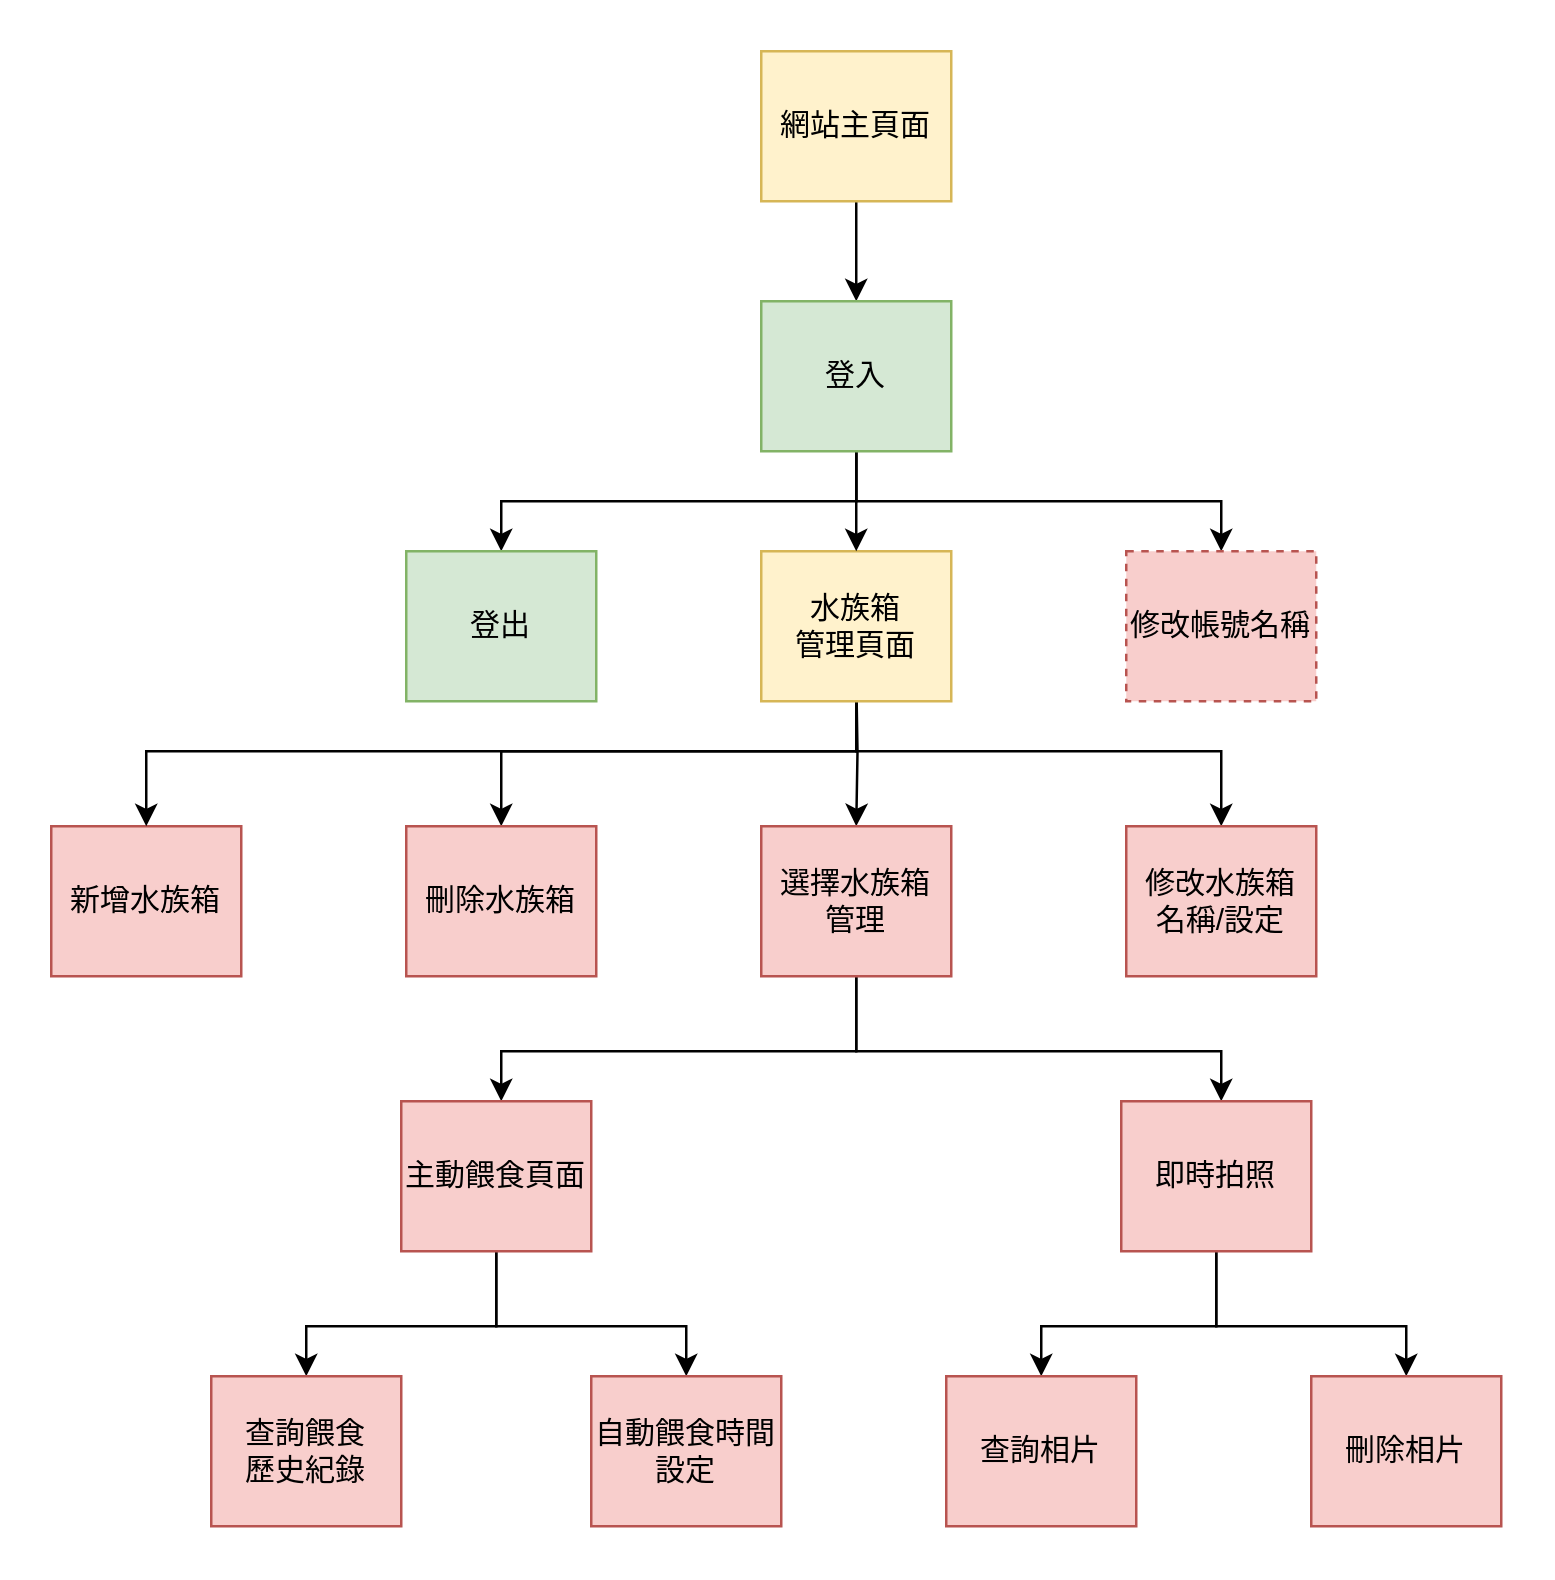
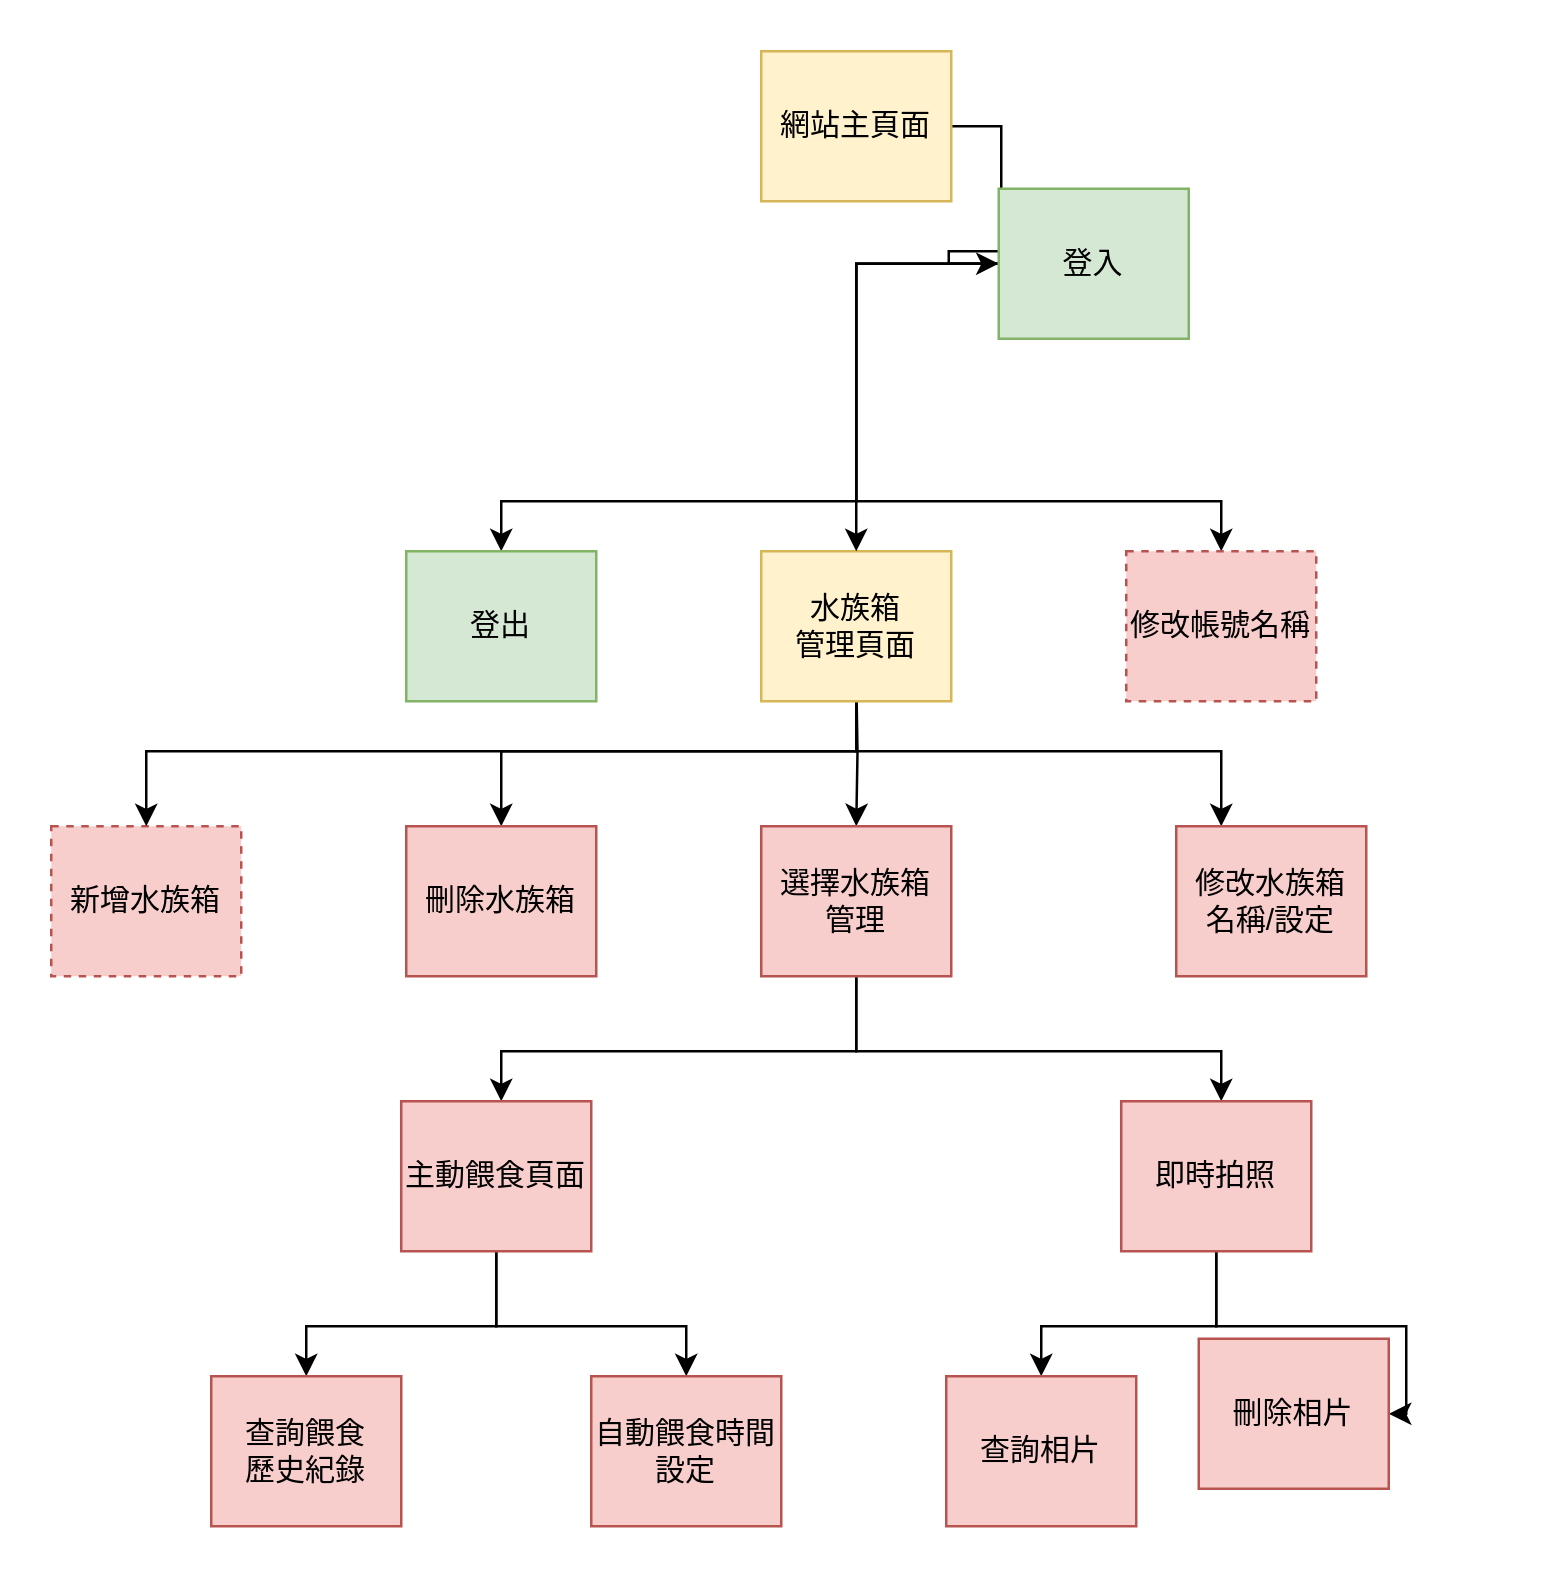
  <mxCell id="0" />
  <mxCell id="1" parent="0" />
  <mxCell id="2" style="edgeStyle=orthogonalEdgeStyle;rounded=0;orthogonalLoop=1;jettySize=auto;html=1;fillColor=#d5e8d4;strokeColor=#000000;" edge="1" parent="1" source="3" target="14"><mxGeometry relative="1" as="geometry" /></mxCell>
  <mxCell id="3" value="網站主頁面" style="rounded=0;whiteSpace=wrap;html=1;fillColor=#fff2cc;strokeColor=#d6b656;" parent="1" vertex="1"><mxGeometry x="304" y="20" width="76" height="60" as="geometry" /></mxCell>
- <mxCell id="4" value="新增水族箱" style="rounded=0;whiteSpace=wrap;html=1;fillColor=#f8cecc;strokeColor=#b85450;" parent="1" vertex="1"><mxGeometry x="20" y="330" width="76" height="60" as="geometry" /></mxCell>
+ <mxCell id="4" value="新增水族箱" style="rounded=0;whiteSpace=wrap;html=1;fillColor=#f8cecc;strokeColor=#b85450;dashed=1;" parent="1" vertex="1"><mxGeometry x="20" y="330" width="76" height="60" as="geometry" /></mxCell>
  <mxCell id="5" style="edgeStyle=orthogonalEdgeStyle;rounded=0;orthogonalLoop=1;jettySize=auto;html=1;" edge="1" parent="1" target="18"><mxGeometry relative="1" as="geometry"><mxPoint x="342" y="270" as="sourcePoint" /></mxGeometry></mxCell>
  <mxCell id="6" style="edgeStyle=orthogonalEdgeStyle;rounded=0;orthogonalLoop=1;jettySize=auto;html=1;" edge="1" parent="1" target="20"><mxGeometry relative="1" as="geometry"><mxPoint x="342" y="270" as="sourcePoint" /><Array as="points"><mxPoint x="342" y="300" /><mxPoint x="488" y="300" /></Array></mxGeometry></mxCell>
  <mxCell id="7" style="edgeStyle=orthogonalEdgeStyle;rounded=0;orthogonalLoop=1;jettySize=auto;html=1;" edge="1" parent="1" target="10"><mxGeometry relative="1" as="geometry"><mxPoint x="342" y="270" as="sourcePoint" /><Array as="points"><mxPoint x="342" y="300" /><mxPoint x="200" y="300" /></Array></mxGeometry></mxCell>
  <mxCell id="8" style="edgeStyle=orthogonalEdgeStyle;rounded=0;orthogonalLoop=1;jettySize=auto;html=1;" edge="1" parent="1" target="4"><mxGeometry relative="1" as="geometry"><mxPoint x="342" y="270" as="sourcePoint" /><Array as="points"><mxPoint x="342" y="300" /><mxPoint x="58" y="300" /></Array></mxGeometry></mxCell>
  <mxCell id="9" value="水族箱&lt;div&gt;管理頁面&lt;/div&gt;" style="rounded=0;whiteSpace=wrap;html=1;fillColor=#fff2cc;strokeColor=#d6b656;" parent="1" vertex="1"><mxGeometry x="304" y="220" width="76" height="60" as="geometry" /></mxCell>
  <mxCell id="10" value="刪除水族箱" style="rounded=0;whiteSpace=wrap;html=1;fillColor=#f8cecc;strokeColor=#b85450;" parent="1" vertex="1"><mxGeometry x="162" y="330" width="76" height="60" as="geometry" /></mxCell>
  <mxCell id="11" style="edgeStyle=orthogonalEdgeStyle;rounded=0;orthogonalLoop=1;jettySize=auto;html=1;" edge="1" parent="1" source="14" target="9"><mxGeometry relative="1" as="geometry" /></mxCell>
  <mxCell id="12" style="edgeStyle=orthogonalEdgeStyle;rounded=0;orthogonalLoop=1;jettySize=auto;html=1;" edge="1" parent="1" source="14" target="15"><mxGeometry relative="1" as="geometry"><Array as="points"><mxPoint x="342" y="200" /><mxPoint x="200" y="200" /></Array></mxGeometry></mxCell>
  <mxCell id="13" style="edgeStyle=orthogonalEdgeStyle;rounded=0;orthogonalLoop=1;jettySize=auto;html=1;" edge="1" parent="1" source="14" target="19"><mxGeometry relative="1" as="geometry"><Array as="points"><mxPoint x="342" y="200" /><mxPoint x="488" y="200" /></Array></mxGeometry></mxCell>
- <mxCell id="14" value="登入" style="rounded=0;whiteSpace=wrap;html=1;fillColor=#d5e8d4;strokeColor=#82b366;" vertex="1" parent="1"><mxGeometry x="304" y="120" width="76" height="60" as="geometry" /></mxCell>
+ <mxCell id="14" value="登入" style="rounded=0;whiteSpace=wrap;html=1;fillColor=#d5e8d4;strokeColor=#82b366;" vertex="1" parent="1"><mxGeometry x="399" y="75" width="76" height="60" as="geometry" /></mxCell>
  <mxCell id="15" value="登出" style="rounded=0;whiteSpace=wrap;html=1;fillColor=#d5e8d4;strokeColor=#82b366;" vertex="1" parent="1"><mxGeometry x="162" y="220" width="76" height="60" as="geometry" /></mxCell>
  <mxCell id="16" style="edgeStyle=orthogonalEdgeStyle;rounded=0;orthogonalLoop=1;jettySize=auto;html=1;" edge="1" parent="1" source="18" target="27"><mxGeometry relative="1" as="geometry"><Array as="points"><mxPoint x="342" y="420" /><mxPoint x="488" y="420" /></Array></mxGeometry></mxCell>
  <mxCell id="17" style="edgeStyle=orthogonalEdgeStyle;rounded=0;orthogonalLoop=1;jettySize=auto;html=1;" edge="1" parent="1" source="18" target="23"><mxGeometry relative="1" as="geometry"><Array as="points"><mxPoint x="342" y="420" /><mxPoint x="200" y="420" /></Array></mxGeometry></mxCell>
  <mxCell id="18" value="選擇水族箱&lt;div&gt;管理&lt;/div&gt;" style="rounded=0;whiteSpace=wrap;html=1;fillColor=#f8cecc;strokeColor=#b85450;" vertex="1" parent="1"><mxGeometry x="304" y="330" width="76" height="60" as="geometry" /></mxCell>
  <mxCell id="19" value="修改帳號名稱" style="rounded=0;whiteSpace=wrap;html=1;fillColor=#f8cecc;strokeColor=#b85450;dashed=1;" vertex="1" parent="1"><mxGeometry x="450" y="220" width="76" height="60" as="geometry" /></mxCell>
- <mxCell id="20" value="修改水族箱&lt;div&gt;名稱/設定&lt;/div&gt;" style="rounded=0;whiteSpace=wrap;html=1;fillColor=#f8cecc;strokeColor=#b85450;" vertex="1" parent="1"><mxGeometry x="450" y="330" width="76" height="60" as="geometry" /></mxCell>
+ <mxCell id="20" value="修改水族箱&lt;div&gt;名稱/設定&lt;/div&gt;" style="rounded=0;whiteSpace=wrap;html=1;fillColor=#f8cecc;strokeColor=#b85450;" vertex="1" parent="1"><mxGeometry x="470" y="330" width="76" height="60" as="geometry" /></mxCell>
  <mxCell id="21" value="" style="edgeStyle=orthogonalEdgeStyle;rounded=0;orthogonalLoop=1;jettySize=auto;html=1;" edge="1" parent="1" source="23" target="24"><mxGeometry relative="1" as="geometry"><Array as="points"><mxPoint x="198" y="530" /><mxPoint x="274" y="530" /></Array></mxGeometry></mxCell>
  <mxCell id="22" style="edgeStyle=orthogonalEdgeStyle;rounded=0;orthogonalLoop=1;jettySize=auto;html=1;" edge="1" parent="1" source="23" target="30"><mxGeometry relative="1" as="geometry"><Array as="points"><mxPoint x="198" y="530" /><mxPoint x="122" y="530" /></Array></mxGeometry></mxCell>
  <mxCell id="23" value="主動餵食頁面" style="rounded=0;whiteSpace=wrap;html=1;fillColor=#f8cecc;strokeColor=#b85450;" vertex="1" parent="1"><mxGeometry x="160" y="440" width="76" height="60" as="geometry" /></mxCell>
  <mxCell id="24" value="自動餵食時間設定" style="rounded=0;whiteSpace=wrap;html=1;fillColor=#f8cecc;strokeColor=#b85450;" vertex="1" parent="1"><mxGeometry x="236" y="550" width="76" height="60" as="geometry" /></mxCell>
  <mxCell id="25" value="" style="edgeStyle=orthogonalEdgeStyle;rounded=0;orthogonalLoop=1;jettySize=auto;html=1;" edge="1" parent="1" source="27" target="28"><mxGeometry relative="1" as="geometry"><Array as="points"><mxPoint x="486" y="530" /><mxPoint x="416" y="530" /></Array></mxGeometry></mxCell>
  <mxCell id="26" style="edgeStyle=orthogonalEdgeStyle;rounded=0;orthogonalLoop=1;jettySize=auto;html=1;" edge="1" parent="1" source="27" target="29"><mxGeometry relative="1" as="geometry"><Array as="points"><mxPoint x="486" y="530" /><mxPoint x="562" y="530" /></Array></mxGeometry></mxCell>
  <mxCell id="27" value="即時拍照" style="rounded=0;whiteSpace=wrap;html=1;fillColor=#f8cecc;strokeColor=#b85450;" vertex="1" parent="1"><mxGeometry x="448" y="440" width="76" height="60" as="geometry" /></mxCell>
  <mxCell id="28" value="查詢相片" style="rounded=0;whiteSpace=wrap;html=1;fillColor=#f8cecc;strokeColor=#b85450;" vertex="1" parent="1"><mxGeometry x="378" y="550" width="76" height="60" as="geometry" /></mxCell>
- <mxCell id="29" value="刪除相片" style="rounded=0;whiteSpace=wrap;html=1;fillColor=#f8cecc;strokeColor=#b85450;" vertex="1" parent="1"><mxGeometry x="524" y="550" width="76" height="60" as="geometry" /></mxCell>
+ <mxCell id="29" value="刪除相片" style="rounded=0;whiteSpace=wrap;html=1;fillColor=#f8cecc;strokeColor=#b85450;" vertex="1" parent="1"><mxGeometry x="479" y="535" width="76" height="60" as="geometry" /></mxCell>
  <mxCell id="30" value="查詢餵食&lt;div&gt;歷史紀錄&lt;/div&gt;" style="rounded=0;whiteSpace=wrap;html=1;fillColor=#f8cecc;strokeColor=#b85450;" vertex="1" parent="1"><mxGeometry x="84" y="550" width="76" height="60" as="geometry" /></mxCell>
